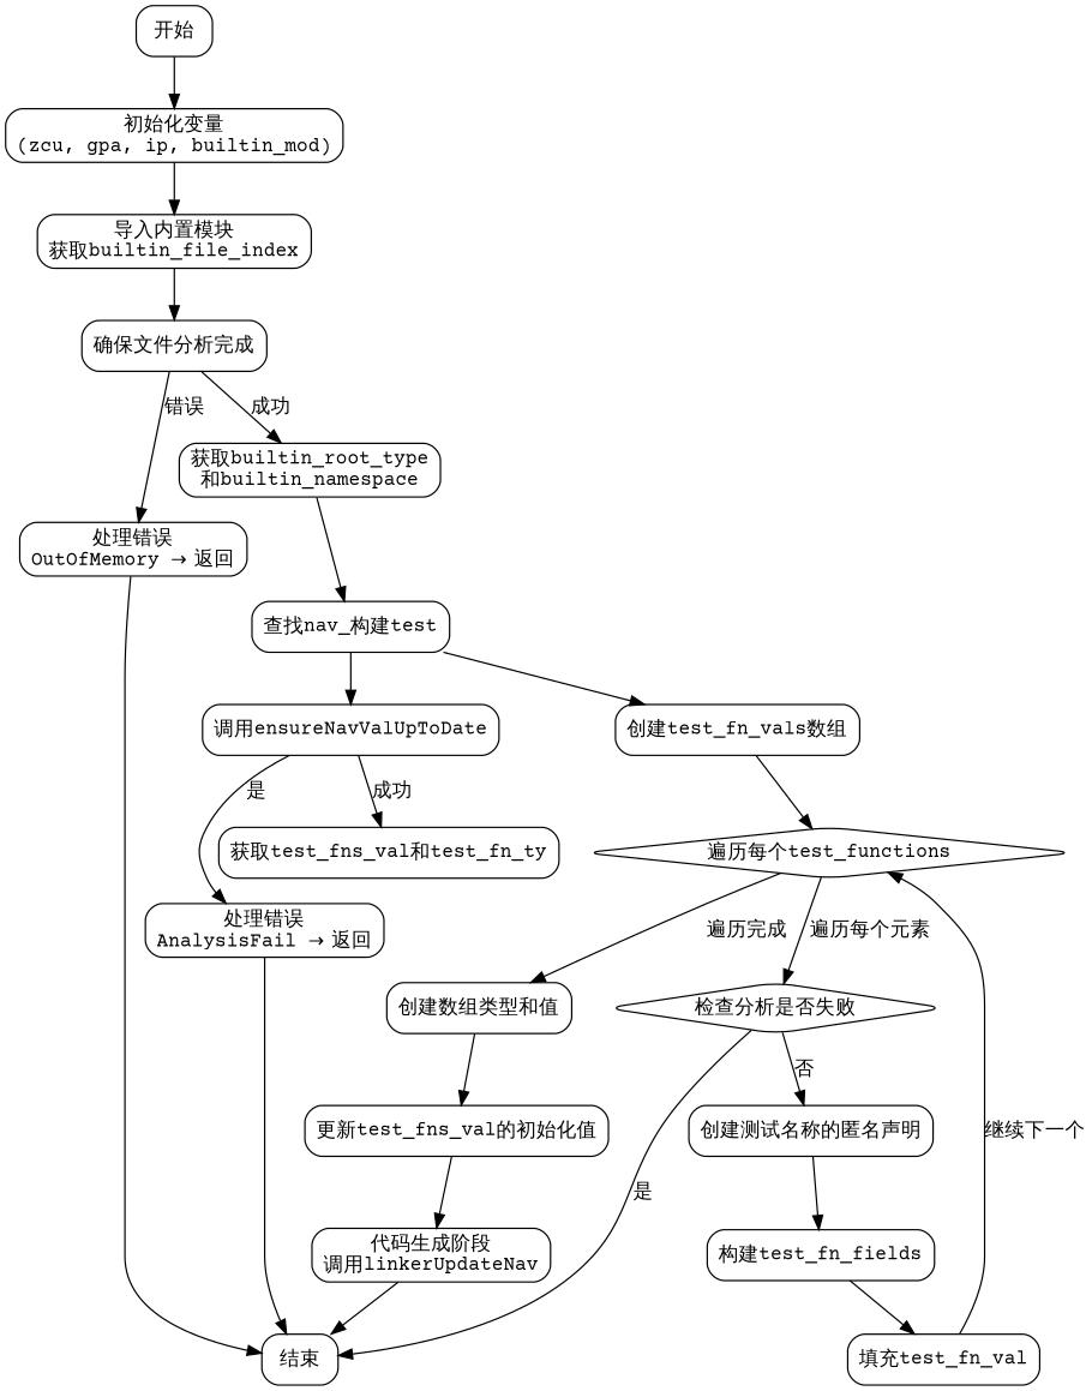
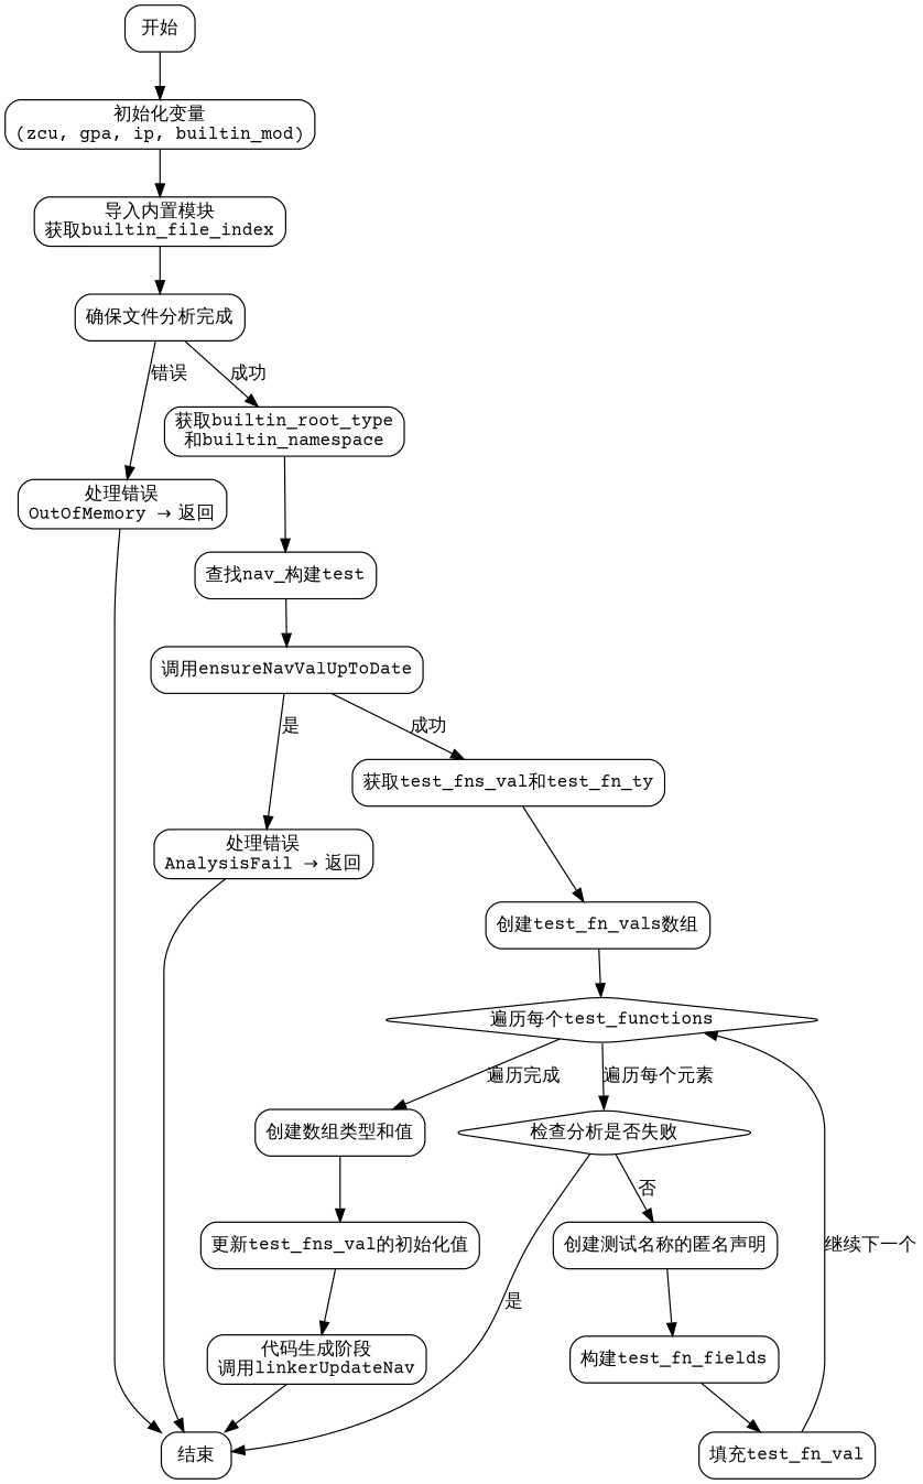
  digraph {
    fontname="Courier Prime"
    node [fontname="Courier Prime" shape=rectangle style=rounded]
    edge [fontname="Courier Prime"]
    n1 [label="开始"]
    n2 [label="初始化变量\n(zcu, gpa, ip, builtin_mod)"]
    n3 [label="导入内置模块\n获取builtin_file_index"]
    n4 [label="结束"]
    n5 [label="确保文件分析完成"]
    n6 [label="处理错误\nOutOfMemory → 返回"]
    n7 [label="获取builtin_root_type\n和builtin_namespace"]
    n8 [label="查找nav_构建test"]
    n9 [label="调用ensureNavValUpToDate"]
    n10 [label="处理错误\nAnalysisFail → 返回"]
    n11 [label="获取test_fns_val和test_fn_ty"]
    n12 [label="创建test_fn_vals数组"]
    n13 [label="遍历每个test_functions" shape=diamond]
    n14 [label="检查分析是否失败" shape=diamond]
    n15 [label="创建数组类型和值"]
    n16 [label="创建测试名称的匿名声明"]
    n17 [label="更新test_fns_val的初始化值"]
    n18 [label="构建test_fn_fields"]
    n19 [label="填充test_fn_val"]
    n20 [label="代码生成阶段\n调用linkerUpdateNav"]
    n1 -> n2
    n2 -> n3
    n3 -> n5
    n5 -> n6 [label="错误"]
    n5 -> n7 [label="成功"]
    n6 -> n4
    n7 -> n8
    n8 -> n9
    n9 -> n10 [label="是"]
    n9 -> n11 [label="成功"]
    n10 -> n4
-   n8 -> n12
+   n11 -> n12
    n12 -> n13
    n13 -> n14 [label="遍历每个元素"]
    n13 -> n15 [label="遍历完成"]
    n14 -> n4 [label="是"]
    n14 -> n16 [label="否"]
    n15 -> n17
    n16 -> n18
    n17 -> n20
    n18 -> n19
    n19 -> n13 [label="继续下一个"]
    n20 -> n4
  }
